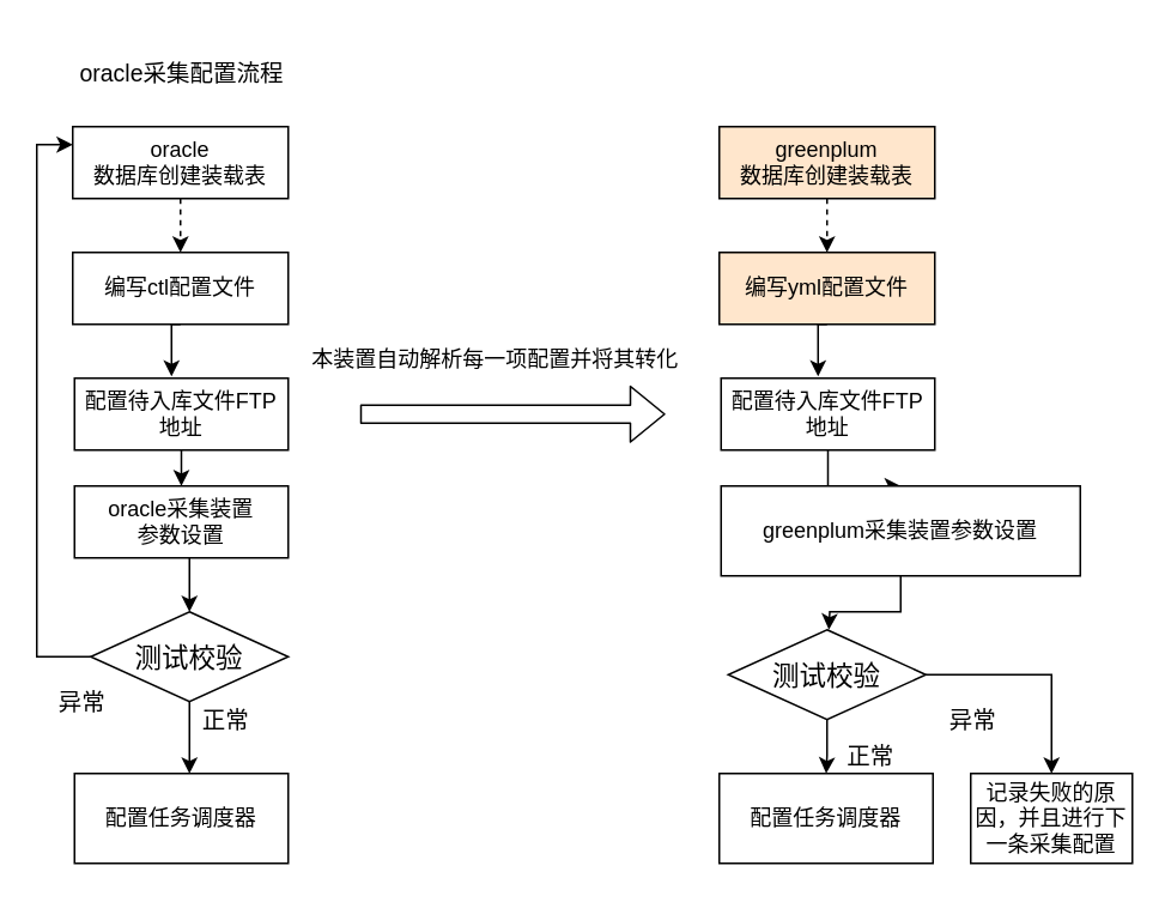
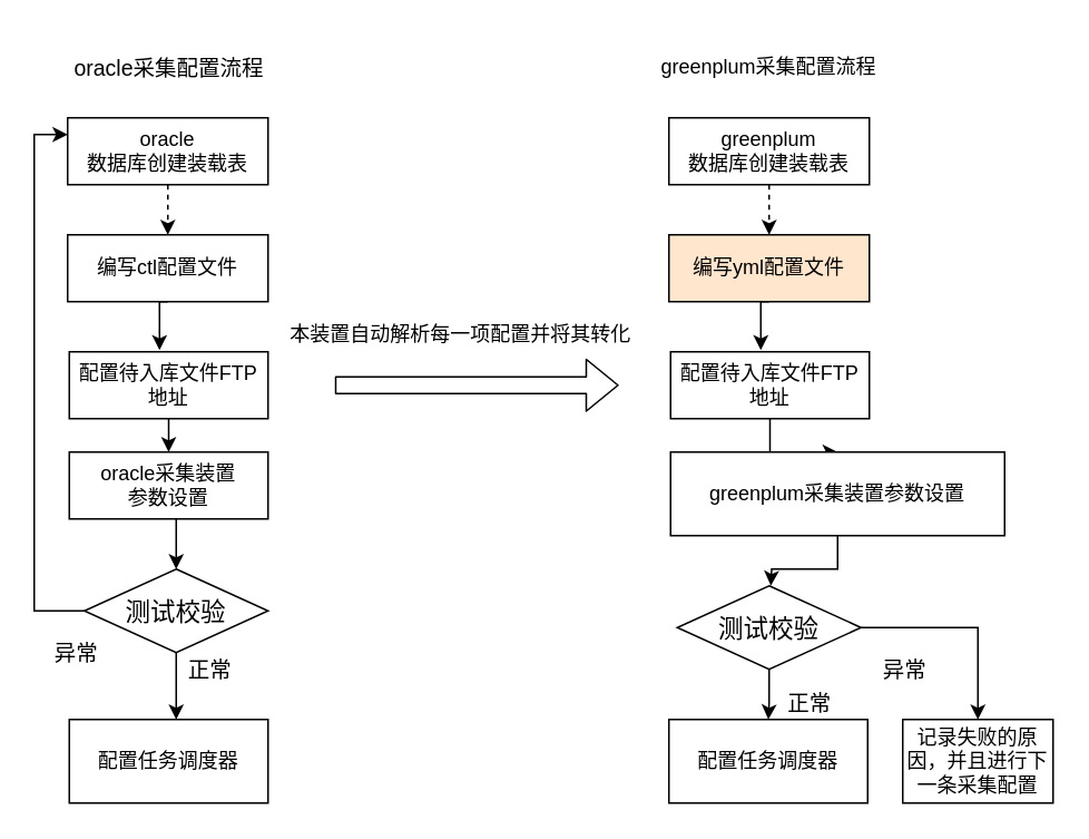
  <mxCell id="0" />
  <mxCell id="1" parent="0" />
  <mxCell id="2" style="edgeStyle=orthogonalEdgeStyle;rounded=0;orthogonalLoop=1;jettySize=auto;html=1;exitX=0.5;exitY=1;exitDx=0;exitDy=0;entryX=0.5;entryY=0;entryDx=0;entryDy=0;dashed=1;" edge="1" parent="1" source="3" target="6"><mxGeometry relative="1" as="geometry" /></mxCell>
  <mxCell id="3" value="oracle&lt;br&gt;数据库创建装载表" style="rounded=0;whiteSpace=wrap;html=1;" vertex="1" parent="1"><mxGeometry x="40" y="70" width="120" height="40" as="geometry" /></mxCell>
  <mxCell id="4" value="oracle采集配置流程" style="text;html=1;strokeColor=none;fillColor=none;align=center;verticalAlign=middle;whiteSpace=wrap;rounded=0;fontSize=13;" vertex="1" parent="1"><mxGeometry x="41" y="20" width="120" height="40" as="geometry" /></mxCell>
  <mxCell id="5" style="edgeStyle=orthogonalEdgeStyle;rounded=0;orthogonalLoop=1;jettySize=auto;html=1;exitX=0.5;exitY=1;exitDx=0;exitDy=0;entryX=0.454;entryY=-0.025;entryDx=0;entryDy=0;entryPerimeter=0;" edge="1" parent="1" source="6" target="8"><mxGeometry relative="1" as="geometry" /></mxCell>
  <mxCell id="6" value="编写ctl配置文件" style="rounded=0;whiteSpace=wrap;html=1;" vertex="1" parent="1"><mxGeometry x="40" y="140" width="120" height="40" as="geometry" /></mxCell>
  <mxCell id="7" style="edgeStyle=orthogonalEdgeStyle;rounded=0;orthogonalLoop=1;jettySize=auto;html=1;exitX=0.5;exitY=1;exitDx=0;exitDy=0;entryX=0.5;entryY=0;entryDx=0;entryDy=0;" edge="1" parent="1" source="8" target="10"><mxGeometry relative="1" as="geometry" /></mxCell>
  <mxCell id="8" value="配置待入库文件FTP地址" style="rounded=0;whiteSpace=wrap;html=1;" vertex="1" parent="1"><mxGeometry x="41" y="210" width="119" height="40" as="geometry" /></mxCell>
  <mxCell id="9" value="" style="edgeStyle=orthogonalEdgeStyle;rounded=0;orthogonalLoop=1;jettySize=auto;html=1;fontSize=15;entryX=0.5;entryY=0;entryDx=0;entryDy=0;" edge="1" parent="1" source="10" target="28"><mxGeometry relative="1" as="geometry"><Array as="points"><mxPoint x="105" y="330" /><mxPoint x="105" y="330" /></Array></mxGeometry></mxCell>
  <mxCell id="10" value="oracle采集装置&lt;br&gt;参数设置" style="rounded=0;whiteSpace=wrap;html=1;" vertex="1" parent="1"><mxGeometry x="41" y="270" width="119" height="40" as="geometry" /></mxCell>
  <mxCell id="11" value="" style="edgeStyle=orthogonalEdgeStyle;rounded=0;orthogonalLoop=1;jettySize=auto;html=1;" edge="1" parent="1" source="28" target="23"><mxGeometry relative="1" as="geometry"><Array as="points"><mxPoint x="101" y="440" /><mxPoint x="101" y="440" /></Array></mxGeometry></mxCell>
  <mxCell id="12" style="edgeStyle=orthogonalEdgeStyle;rounded=0;orthogonalLoop=1;jettySize=auto;html=1;exitX=0.5;exitY=1;exitDx=0;exitDy=0;entryX=0.5;entryY=0;entryDx=0;entryDy=0;dashed=1;" edge="1" parent="1" source="13" target="16"><mxGeometry relative="1" as="geometry" /></mxCell>
- <mxCell id="13" value="greenplum&lt;br&gt;数据库创建装载表" style="rounded=0;whiteSpace=wrap;html=1;fillColor=#ffe6cc;" vertex="1" parent="1"><mxGeometry x="400" y="70" width="120" height="40" as="geometry" /></mxCell>
+ <mxCell id="13" value="greenplum&lt;br&gt;数据库创建装载表" style="rounded=0;whiteSpace=wrap;html=1;" vertex="1" parent="1"><mxGeometry x="400" y="70" width="120" height="40" as="geometry" /></mxCell>
+ <mxCell id="14" value="greenplum采集配置流程" style="text;html=1;strokeColor=none;fillColor=none;align=center;verticalAlign=middle;whiteSpace=wrap;rounded=0;" vertex="1" parent="1"><mxGeometry x="390" y="20" width="140" height="40" as="geometry" /></mxCell>
  <mxCell id="15" style="edgeStyle=orthogonalEdgeStyle;rounded=0;orthogonalLoop=1;jettySize=auto;html=1;exitX=0.5;exitY=1;exitDx=0;exitDy=0;entryX=0.454;entryY=-0.025;entryDx=0;entryDy=0;entryPerimeter=0;" edge="1" parent="1" source="16" target="18"><mxGeometry relative="1" as="geometry" /></mxCell>
  <mxCell id="16" value="编写yml配置文件" style="rounded=0;whiteSpace=wrap;html=1;fillColor=#ffe6cc;" vertex="1" parent="1"><mxGeometry x="400" y="140" width="120" height="40" as="geometry" /></mxCell>
  <mxCell id="17" style="edgeStyle=orthogonalEdgeStyle;rounded=0;orthogonalLoop=1;jettySize=auto;html=1;exitX=0.5;exitY=1;exitDx=0;exitDy=0;entryX=0.5;entryY=0;entryDx=0;entryDy=0;" edge="1" parent="1" source="18" target="20"><mxGeometry relative="1" as="geometry" /></mxCell>
  <mxCell id="18" value="配置待入库文件FTP地址" style="rounded=0;whiteSpace=wrap;html=1;" vertex="1" parent="1"><mxGeometry x="401" y="210" width="119" height="40" as="geometry" /></mxCell>
  <mxCell id="19" value="" style="edgeStyle=orthogonalEdgeStyle;rounded=0;orthogonalLoop=1;jettySize=auto;html=1;" edge="1" parent="1" source="20"><mxGeometry relative="1" as="geometry"><mxPoint x="461" y="350" as="targetPoint" /></mxGeometry></mxCell>
  <mxCell id="20" value="greenplum采集装置参数设置" style="rounded=0;whiteSpace=wrap;html=1;" vertex="1" parent="1"><mxGeometry x="401" y="270" width="200" height="50" as="geometry" /></mxCell>
  <mxCell id="21" value="" style="shape=flexArrow;endArrow=classic;html=1;" edge="1" parent="1"><mxGeometry width="50" height="50" relative="1" as="geometry"><mxPoint x="200" y="230" as="sourcePoint" /><mxPoint x="370" y="230" as="targetPoint" /></mxGeometry></mxCell>
  <mxCell id="22" value="本装置自动解析每一项配置并将其转化" style="text;html=1;align=center;verticalAlign=middle;resizable=0;points=[];autosize=1;" vertex="1" parent="1"><mxGeometry x="165" y="190" width="220" height="20" as="geometry" /></mxCell>
  <mxCell id="23" value="配置任务调度器" style="rounded=0;whiteSpace=wrap;html=1;" vertex="1" parent="1"><mxGeometry x="41" y="430" width="119" height="50" as="geometry" /></mxCell>
  <mxCell id="24" value="配置任务调度器" style="rounded=0;whiteSpace=wrap;html=1;" vertex="1" parent="1"><mxGeometry x="400" y="430" width="119" height="50" as="geometry" /></mxCell>
  <mxCell id="25" style="edgeStyle=orthogonalEdgeStyle;rounded=0;orthogonalLoop=1;jettySize=auto;html=1;entryX=0;entryY=0.25;entryDx=0;entryDy=0;fontSize=15;" edge="1" parent="1" source="28" target="3"><mxGeometry relative="1" as="geometry"><Array as="points"><mxPoint x="20" y="365" /><mxPoint x="20" y="80" /></Array></mxGeometry></mxCell>
  <mxCell id="26" value="正常" style="text;html=1;align=center;verticalAlign=middle;resizable=0;points=[];autosize=1;fontSize=13;" vertex="1" parent="1"><mxGeometry x="105" y="390" width="40" height="20" as="geometry" /></mxCell>
  <mxCell id="27" value="异常" style="text;html=1;align=center;verticalAlign=middle;resizable=0;points=[];autosize=1;fontSize=13;" vertex="1" parent="1"><mxGeometry x="25" y="380" width="40" height="20" as="geometry" /></mxCell>
  <mxCell id="28" value="测试校验" style="rhombus;whiteSpace=wrap;html=1;fontSize=15;" vertex="1" parent="1"><mxGeometry x="50" y="340" width="110" height="50" as="geometry" /></mxCell>
  <mxCell id="29" value="" style="edgeStyle=orthogonalEdgeStyle;rounded=0;orthogonalLoop=1;jettySize=auto;html=1;fontSize=13;" edge="1" parent="1" source="31" target="24"><mxGeometry relative="1" as="geometry" /></mxCell>
  <mxCell id="30" style="edgeStyle=orthogonalEdgeStyle;rounded=0;orthogonalLoop=1;jettySize=auto;html=1;entryX=0.5;entryY=0;entryDx=0;entryDy=0;" edge="1" parent="1" source="31" target="34"><mxGeometry relative="1" as="geometry" /></mxCell>
  <mxCell id="31" value="测试校验" style="rhombus;whiteSpace=wrap;html=1;fontSize=15;" vertex="1" parent="1"><mxGeometry x="405" y="350" width="110" height="50" as="geometry" /></mxCell>
  <mxCell id="32" value="正常" style="text;html=1;align=center;verticalAlign=middle;resizable=0;points=[];autosize=1;fontSize=13;" vertex="1" parent="1"><mxGeometry x="463.5" y="410" width="40" height="20" as="geometry" /></mxCell>
  <mxCell id="33" value="异常" style="text;html=1;align=center;verticalAlign=middle;resizable=0;points=[];autosize=1;fontSize=13;" vertex="1" parent="1"><mxGeometry x="520.5" y="390" width="40" height="20" as="geometry" /></mxCell>
  <mxCell id="34" value="记录失败的原因，并且进行下一条采集配置" style="rounded=0;whiteSpace=wrap;html=1;" vertex="1" parent="1"><mxGeometry x="540" y="430" width="90" height="50" as="geometry" /></mxCell>
